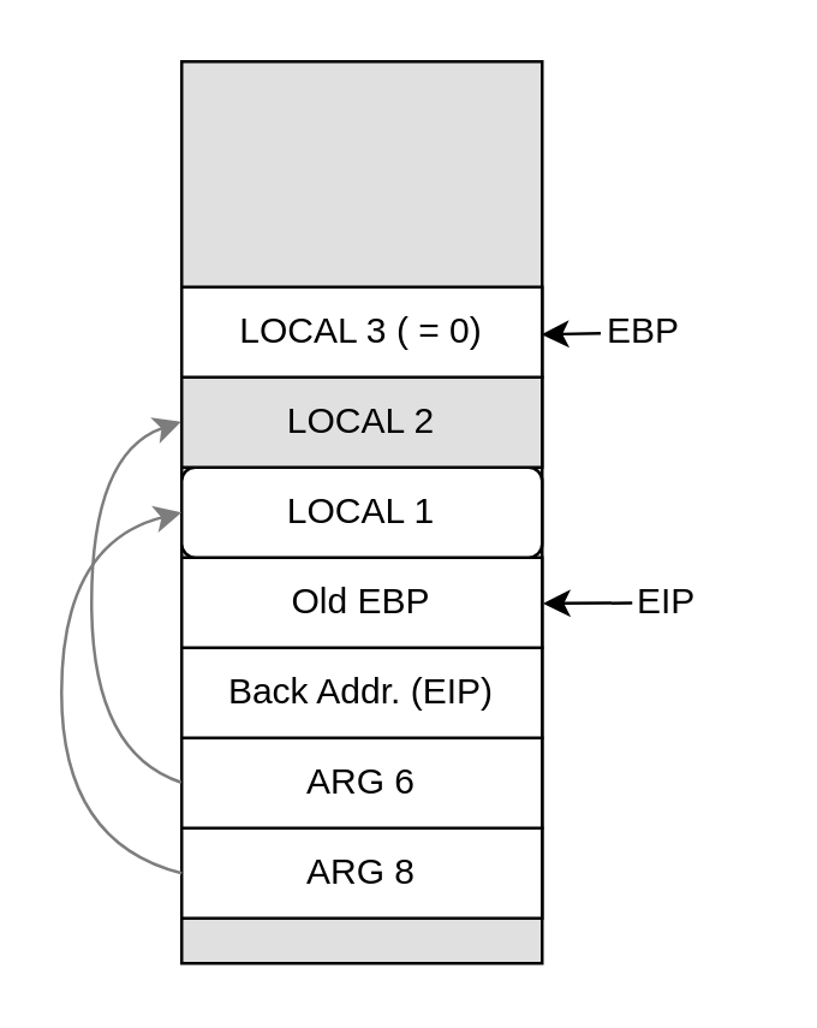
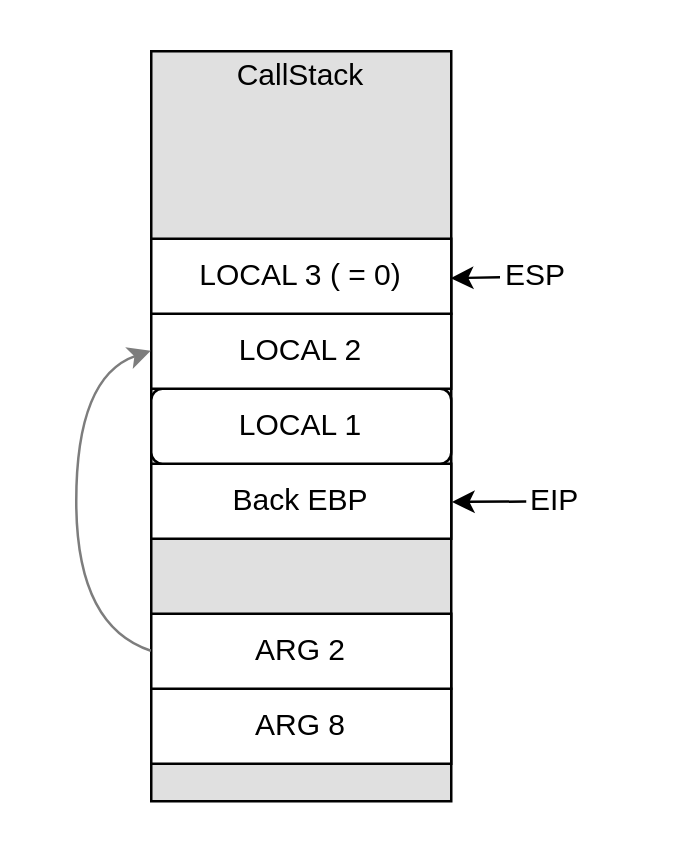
  <mxCell id="0" />
  <mxCell id="1" parent="0" />
  <mxCell id="2" value="" style="rounded=0;whiteSpace=wrap;html=1;fillColor=#E0E0E0;" vertex="1" parent="1"><mxGeometry x="60" y="20" width="120" height="300" as="geometry" /></mxCell>
  <mxCell id="3" value="ARG 8" style="rounded=0;whiteSpace=wrap;html=1;fillColor=#ffffff;" vertex="1" parent="1"><mxGeometry x="60" y="275" width="120" height="30" as="geometry" /></mxCell>
- <mxCell id="4" value="ARG 6" style="rounded=0;whiteSpace=wrap;html=1;fillColor=#ffffff;" vertex="1" parent="1"><mxGeometry x="60" y="245" width="120" height="30" as="geometry" /></mxCell>
- <mxCell id="5" value="Back Addr. (EIP)" style="rounded=0;whiteSpace=wrap;html=1;fillColor=#ffffff;" vertex="1" parent="1"><mxGeometry x="60" y="215" width="120" height="30" as="geometry" /></mxCell>
+ <mxCell id="4" value="ARG 2" style="rounded=0;whiteSpace=wrap;html=1;fillColor=#ffffff;" vertex="1" parent="1"><mxGeometry x="60" y="245" width="120" height="30" as="geometry" /></mxCell>
  <mxCell id="6" value="EIP" style="text;html=1;strokeColor=none;fillColor=none;align=left;verticalAlign=middle;whiteSpace=wrap;rounded=0;" vertex="1" parent="1"><mxGeometry x="210" y="190" width="40" height="20" as="geometry" /></mxCell>
  <mxCell id="7" value="" style="endArrow=classic;html=1;entryX=1;entryY=0.5;entryDx=0;entryDy=0;align=left;" edge="1" parent="1" source="6"><mxGeometry width="50" height="50" relative="1" as="geometry"><mxPoint x="210" y="200" as="sourcePoint" /><mxPoint x="180.31" y="200.276" as="targetPoint" /></mxGeometry></mxCell>
+ <mxCell id="8" value="CallStack" style="text;html=1;strokeColor=none;fillColor=none;align=center;verticalAlign=middle;whiteSpace=wrap;rounded=0;" vertex="1" parent="1"><mxGeometry x="60" y="20" width="120" height="20" as="geometry" /></mxCell>
  <mxCell id="9" value="" style="endArrow=classic;html=1;align=left;entryX=1;entryY=0.5;entryDx=0;entryDy=0;" edge="1" parent="1" source="11"><mxGeometry width="50" height="50" relative="1" as="geometry"><mxPoint x="199.5" y="78" as="sourcePoint" /><mxPoint x="179.81" y="110.776" as="targetPoint" /></mxGeometry></mxCell>
- <mxCell id="10" value="Old EBP" style="rounded=0;whiteSpace=wrap;html=1;fillColor=#ffffff;" vertex="1" parent="1"><mxGeometry x="60" y="185" width="120" height="30" as="geometry" /></mxCell>
- <mxCell id="11" value="EBP" style="text;html=1;strokeColor=none;fillColor=none;align=left;verticalAlign=middle;whiteSpace=wrap;rounded=0;" vertex="1" parent="1"><mxGeometry x="199.5" y="100" width="40" height="20" as="geometry" /></mxCell>
+ <mxCell id="10" value="Back EBP" style="rounded=0;whiteSpace=wrap;html=1;fillColor=#ffffff;" vertex="1" parent="1"><mxGeometry x="60" y="185" width="120" height="30" as="geometry" /></mxCell>
+ <mxCell id="11" value="ESP" style="text;html=1;strokeColor=none;fillColor=none;align=left;verticalAlign=middle;whiteSpace=wrap;rounded=0;" vertex="1" parent="1"><mxGeometry x="199.5" y="100" width="40" height="20" as="geometry" /></mxCell>
  <mxCell id="12" value="LOCAL 1" style="whiteSpace=wrap;html=1;fillColor=#ffffff;rounded=1;" vertex="1" parent="1"><mxGeometry x="60" y="155" width="120" height="30" as="geometry" /></mxCell>
- <mxCell id="13" value="LOCAL 2" style="rounded=0;whiteSpace=wrap;html=1;fillColor=#e0e0e0;" vertex="1" parent="1"><mxGeometry x="60" y="125" width="120" height="30" as="geometry" /></mxCell>
+ <mxCell id="13" value="LOCAL 2" style="rounded=0;whiteSpace=wrap;html=1;fillColor=#ffffff;" vertex="1" parent="1"><mxGeometry x="60" y="125" width="120" height="30" as="geometry" /></mxCell>
  <mxCell id="14" value="LOCAL 3 ( = 0)" style="rounded=0;whiteSpace=wrap;html=1;fillColor=#ffffff;" vertex="1" parent="1"><mxGeometry x="60" y="95" width="120" height="30" as="geometry" /></mxCell>
- <mxCell id="15" value="" style="curved=1;endArrow=classic;html=1;strokeColor=#7D7D7D;align=left;exitX=0;exitY=0.5;exitDx=0;exitDy=0;entryX=0;entryY=0.5;entryDx=0;entryDy=0;" edge="1" parent="1" source="3" target="12"><mxGeometry width="50" height="50" relative="1" as="geometry"><mxPoint x="40" y="240" as="sourcePoint" /><mxPoint x="90" y="190" as="targetPoint" /><Array as="points"><mxPoint x="20" y="280" /><mxPoint x="20" y="180" /></Array></mxGeometry></mxCell>
  <mxCell id="16" value="" style="curved=1;endArrow=classic;html=1;strokeColor=#7D7D7D;align=left;exitX=0;exitY=0.5;exitDx=0;exitDy=0;entryX=0;entryY=0.5;entryDx=0;entryDy=0;" edge="1" parent="1"><mxGeometry width="50" height="50" relative="1" as="geometry"><mxPoint x="59.81" y="259.776" as="sourcePoint" /><mxPoint x="59.81" y="139.776" as="targetPoint" /><Array as="points"><mxPoint x="30" y="250" /><mxPoint x="30" y="150" /></Array></mxGeometry></mxCell>
